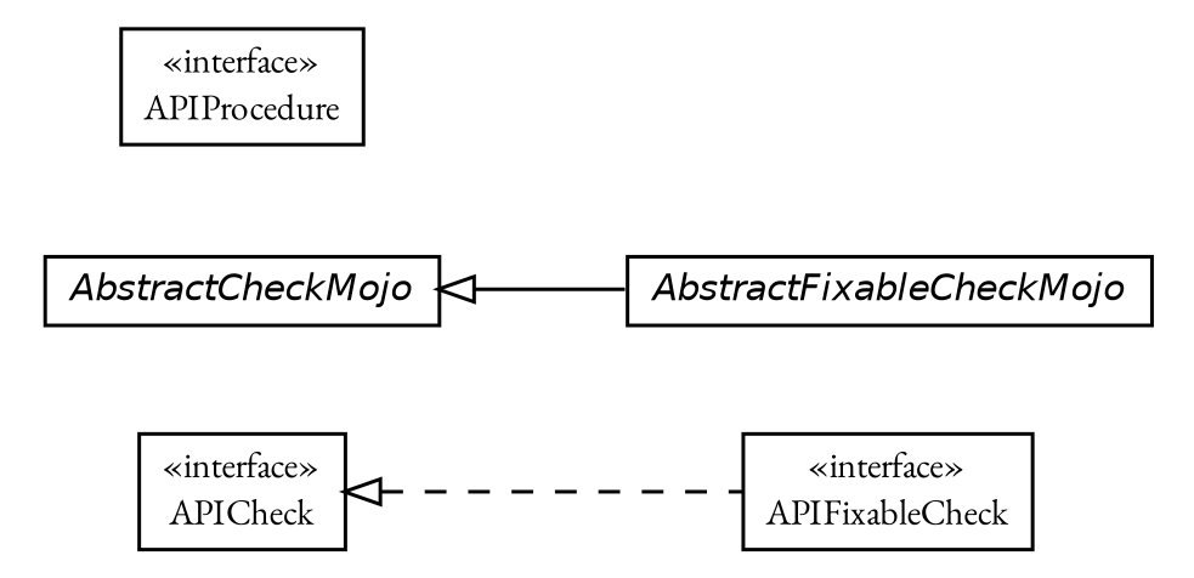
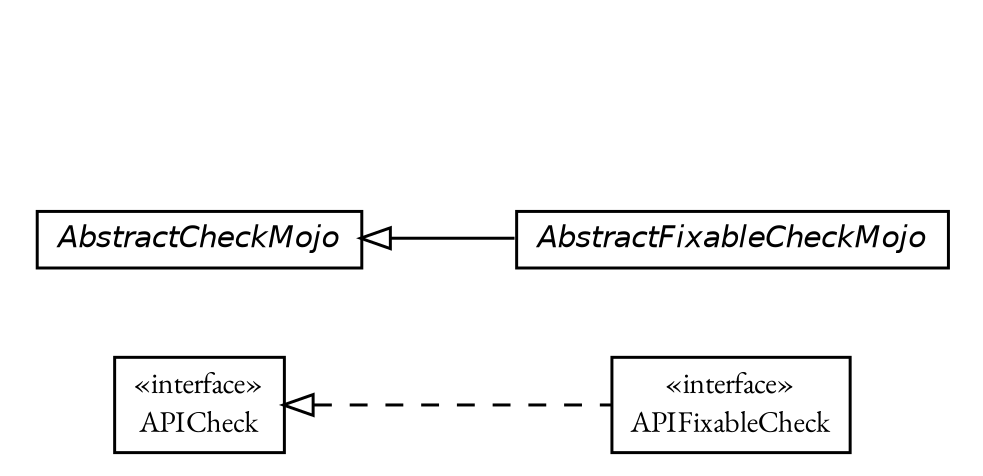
  digraph {
    fontname="EB Garamond"
    nodesep=0.25
    rankdir=LR
    ranksep=0.5
    node [fontcolor=black fontname="EB Garamond" fontsize=10.0 shape=plaintext]
    edge [arrowtail=empty dir=back fontname="EB Garamond" fontsize=10 headport=p labelfontname=Helvetica labelfontsize=10 tailport=p]
    n1 [label=<<table title="org.universAAL.support.directives.api.APIFixableCheck" border="0" cellborder="1" cellspacing="0" cellpadding="2" port="p" href="./APIFixableCheck.html"> 		<tr><td><table border="0" cellspacing="0" cellpadding="1"> <tr><td align="center" balign="center"> &#171;interface&#187; </td></tr> <tr><td align="center" balign="center"> APIFixableCheck </td></tr> 		</table></td></tr> 		</table>>]
    n2 [label=<<table title="org.universAAL.support.directives.api.AbstractFixableCheckMojo" border="0" cellborder="1" cellspacing="0" cellpadding="2" port="p" href="./AbstractFixableCheckMojo.html"> 		<tr><td><table border="0" cellspacing="0" cellpadding="1"> <tr><td align="center" balign="center"><font face="Helvetica-Oblique"> AbstractFixableCheckMojo </font></td></tr> 		</table></td></tr> 		</table>>]
    n3 [label=<<table title="org.universAAL.support.directives.api.APICheck" border="0" cellborder="1" cellspacing="0" cellpadding="2" port="p" href="./APICheck.html"> 		<tr><td><table border="0" cellspacing="0" cellpadding="1"> <tr><td align="center" balign="center"> &#171;interface&#187; </td></tr> <tr><td align="center" balign="center"> APICheck </td></tr> 		</table></td></tr> 		</table>>]
-   n4 [label=<<table title="org.universAAL.support.directives.api.APIProcedure" border="0" cellborder="1" cellspacing="0" cellpadding="2" port="p" href="./APIProcedure.html"> 		<tr><td><table border="0" cellspacing="0" cellpadding="1"> <tr><td align="center" balign="center"> &#171;interface&#187; </td></tr> <tr><td align="center" balign="center"> APIProcedure </td></tr> 		</table></td></tr> 		</table>>]
    n5 [label=<<table title="org.universAAL.support.directives.api.AbstractCheckMojo" border="0" cellborder="1" cellspacing="0" cellpadding="2" port="p" href="./AbstractCheckMojo.html"> 		<tr><td><table border="0" cellspacing="0" cellpadding="1"> <tr><td align="center" balign="center"><font face="Helvetica-Oblique"> AbstractCheckMojo </font></td></tr> 		</table></td></tr> 		</table>>]
    n3 -> n1 [style=dashed]
    n5 -> n2
  }
